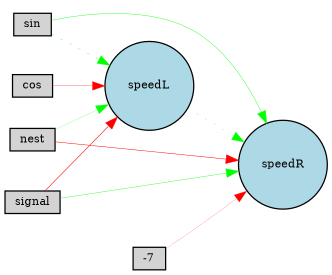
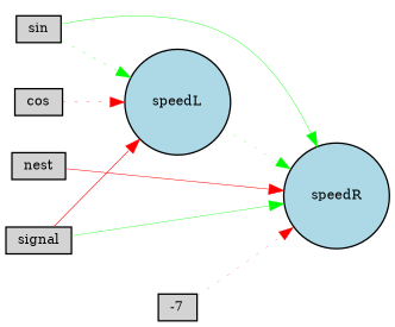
  digraph {
    rankdir=LR
    node [fillcolor=lightgray fontsize=9 shape=box style=filled]
    edge [color=green style=solid]
    cos [height=0.2 width=0.2]
    speedL [fillcolor=lightblue height=0.2 shape=circle width=0.2]
    speedR [fillcolor=lightblue height=0.2 shape=circle width=0.2]
    sin [height=0.2 width=0.2]
    nest [height=0.2 width=0.2]
    signal [height=0.2 width=0.2]
    n7 [height=0.2 label=-7 width=0.2]
-   cos -> speedL [color=red penwidth=0.197200322998015]
+   cos -> speedL [color=red penwidth=0.197200322998015 style=dotted]
    speedL -> speedR [penwidth=0.14040469225441132 style=dotted]
    sin -> speedL [penwidth=0.22816298869700744 style=dotted]
    sin -> speedR [penwidth=0.29794039142617756]
-   nest -> speedL [penwidth=0.15816886026092525]
    nest -> speedR [color=red penwidth=0.38527894079756]
    signal -> speedL [color=red penwidth=0.45556252329343216]
    signal -> speedR [penwidth=0.2795958758816859]
-   n7 -> speedR [color=red penwidth=0.12590888695557448]
+   n7 -> speedR [color=red penwidth=0.12590888695557448 style=dotted]
  }
